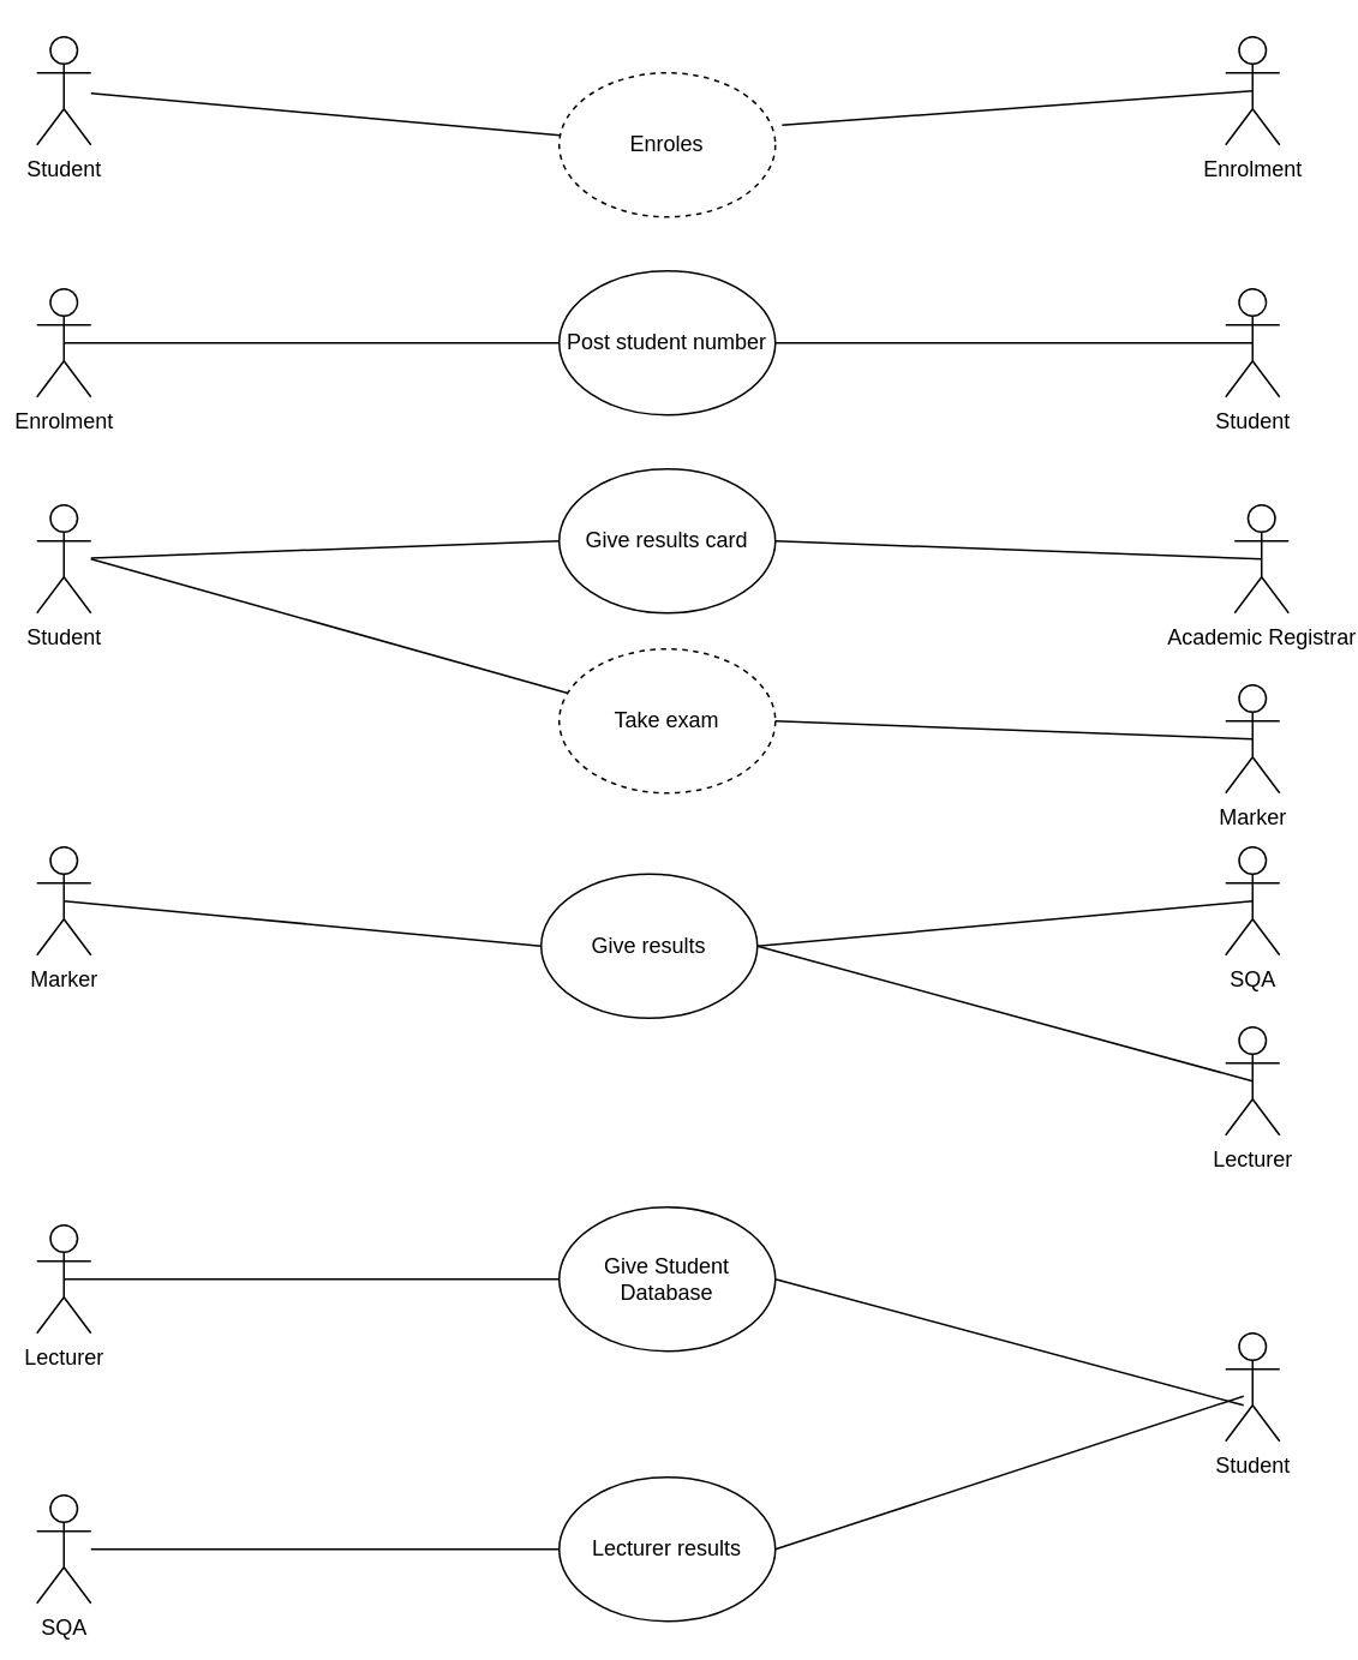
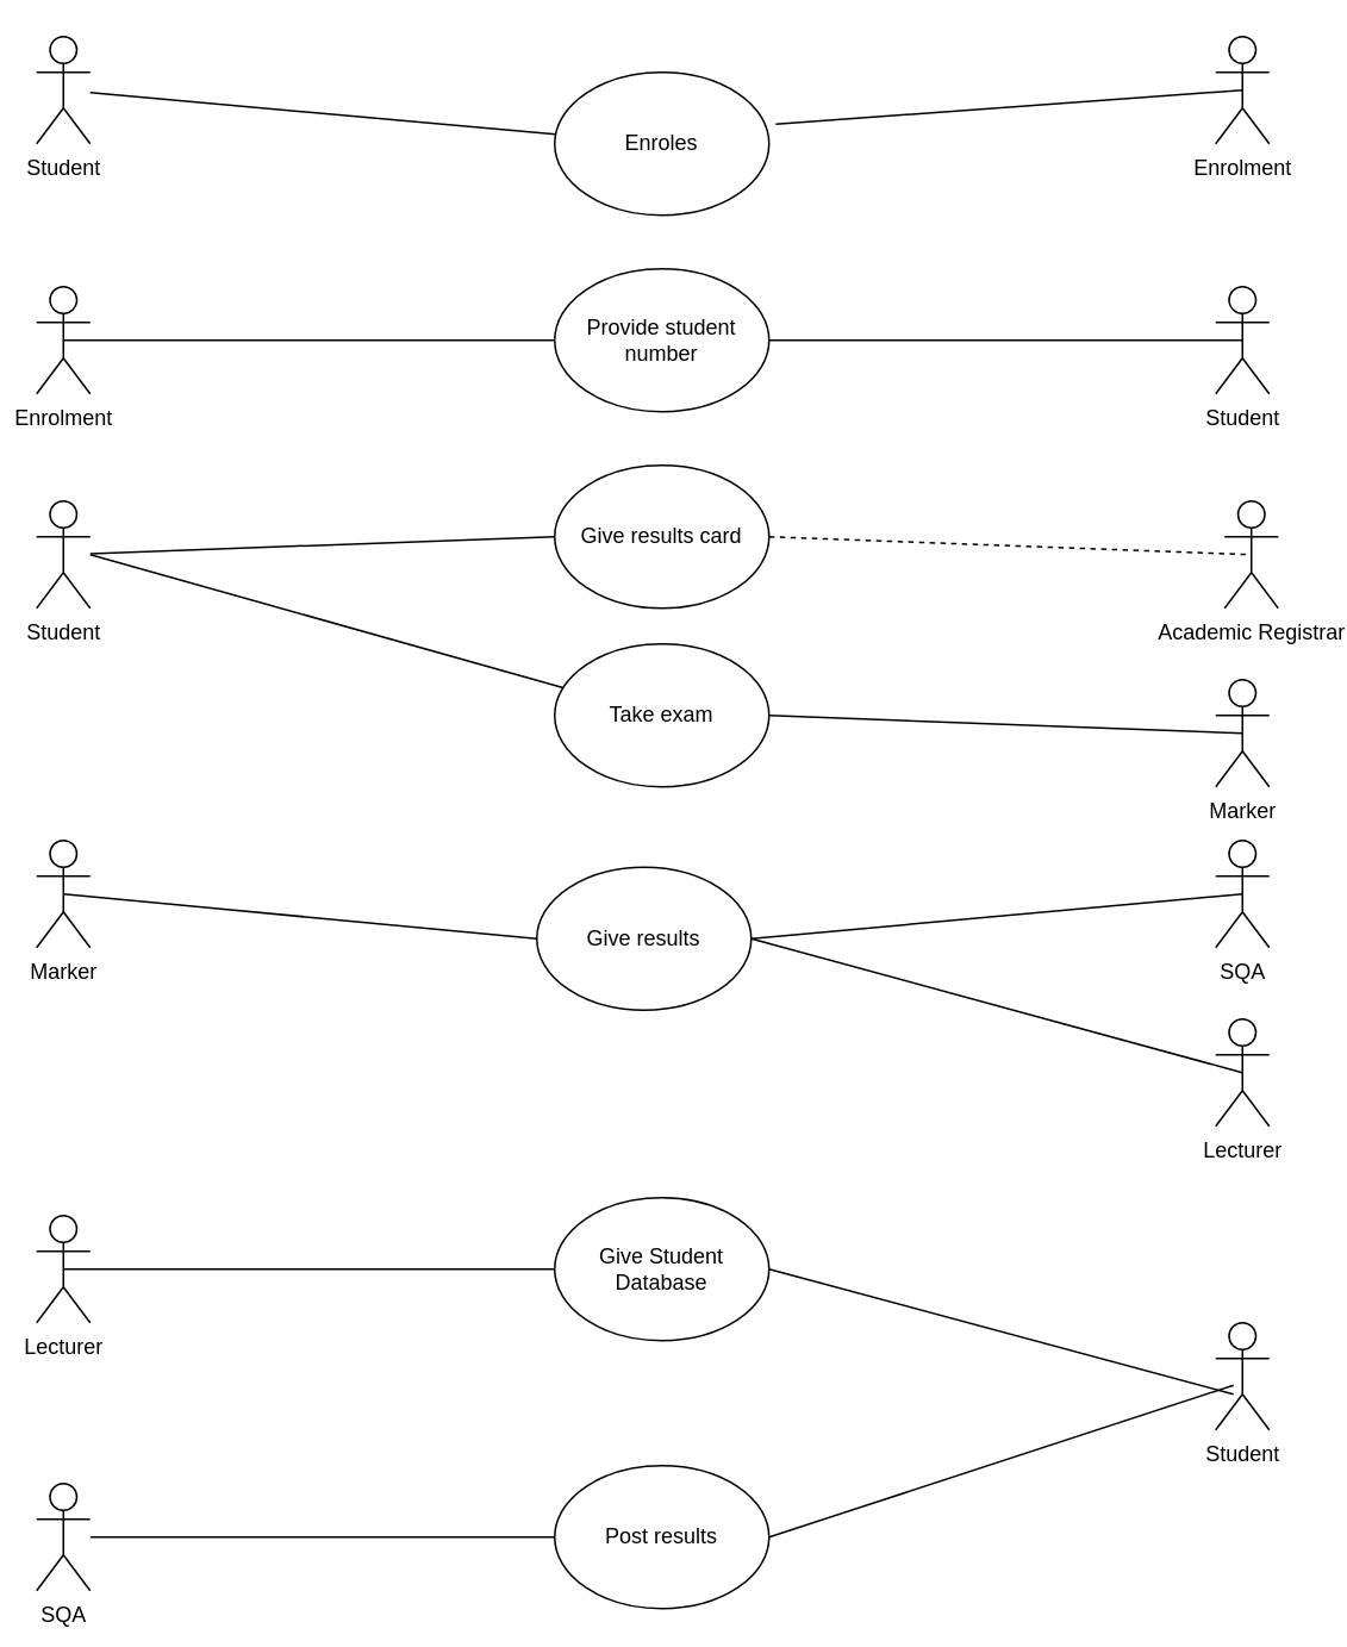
  <mxCell id="0" />
  <mxCell id="1" parent="0" />
  <mxCell id="2" value="Student" style="shape=umlActor;verticalLabelPosition=bottom;verticalAlign=top;html=1;outlineConnect=0;" vertex="1" parent="1"><mxGeometry x="20" y="20" width="30" height="60" as="geometry" /></mxCell>
  <mxCell id="3" value="Enrolment" style="shape=umlActor;verticalLabelPosition=bottom;verticalAlign=top;html=1;outlineConnect=0;" vertex="1" parent="1"><mxGeometry x="680" y="20" width="30" height="60" as="geometry" /></mxCell>
- <mxCell id="4" value="Enroles" style="ellipse;whiteSpace=wrap;html=1;dashed=1;" vertex="1" parent="1"><mxGeometry x="310" y="40" width="120" height="80" as="geometry" /></mxCell>
+ <mxCell id="4" value="Enroles" style="ellipse;whiteSpace=wrap;html=1;" vertex="1" parent="1"><mxGeometry x="310" y="40" width="120" height="80" as="geometry" /></mxCell>
  <mxCell id="5" value="" style="endArrow=none;html=1;" edge="1" parent="1" source="2" target="4"><mxGeometry width="50" height="50" relative="1" as="geometry"><mxPoint x="340" y="290" as="sourcePoint" /><mxPoint x="390" y="240" as="targetPoint" /></mxGeometry></mxCell>
  <mxCell id="6" value="" style="endArrow=none;html=1;exitX=1.031;exitY=0.363;exitDx=0;exitDy=0;exitPerimeter=0;entryX=0.5;entryY=0.5;entryDx=0;entryDy=0;entryPerimeter=0;" edge="1" parent="1" source="4" target="3"><mxGeometry width="50" height="50" relative="1" as="geometry"><mxPoint x="340" y="290" as="sourcePoint" /><mxPoint x="390" y="240" as="targetPoint" /></mxGeometry></mxCell>
- <mxCell id="7" value="Post student number" style="ellipse;whiteSpace=wrap;html=1;" vertex="1" parent="1"><mxGeometry x="310" y="150" width="120" height="80" as="geometry" /></mxCell>
+ <mxCell id="7" value="Provide student number" style="ellipse;whiteSpace=wrap;html=1;" vertex="1" parent="1"><mxGeometry x="310" y="150" width="120" height="80" as="geometry" /></mxCell>
  <mxCell id="8" value="Enrolment" style="shape=umlActor;verticalLabelPosition=bottom;verticalAlign=top;html=1;outlineConnect=0;" vertex="1" parent="1"><mxGeometry x="20" y="160" width="30" height="60" as="geometry" /></mxCell>
  <mxCell id="9" value="" style="endArrow=none;html=1;exitX=0.5;exitY=0.5;exitDx=0;exitDy=0;exitPerimeter=0;entryX=0;entryY=0.5;entryDx=0;entryDy=0;" edge="1" parent="1" source="8" target="7"><mxGeometry width="50" height="50" relative="1" as="geometry"><mxPoint x="340" y="280" as="sourcePoint" /><mxPoint x="390" y="230" as="targetPoint" /></mxGeometry></mxCell>
  <mxCell id="10" value="Student" style="shape=umlActor;verticalLabelPosition=bottom;verticalAlign=top;html=1;outlineConnect=0;" vertex="1" parent="1"><mxGeometry x="680" y="160" width="30" height="60" as="geometry" /></mxCell>
  <mxCell id="11" value="" style="endArrow=none;html=1;entryX=1;entryY=0.5;entryDx=0;entryDy=0;exitX=0.5;exitY=0.5;exitDx=0;exitDy=0;exitPerimeter=0;" edge="1" parent="1" source="10" target="7"><mxGeometry width="50" height="50" relative="1" as="geometry"><mxPoint x="340" y="280" as="sourcePoint" /><mxPoint x="390" y="230" as="targetPoint" /></mxGeometry></mxCell>
  <mxCell id="12" value="Student" style="shape=umlActor;verticalLabelPosition=bottom;verticalAlign=top;html=1;outlineConnect=0;" vertex="1" parent="1"><mxGeometry x="20" y="280" width="30" height="60" as="geometry" /></mxCell>
  <mxCell id="13" value="Give results card" style="ellipse;whiteSpace=wrap;html=1;" vertex="1" parent="1"><mxGeometry x="310" y="260" width="120" height="80" as="geometry" /></mxCell>
  <mxCell id="14" value="Marker" style="shape=umlActor;verticalLabelPosition=bottom;verticalAlign=top;html=1;outlineConnect=0;" vertex="1" parent="1"><mxGeometry x="680" y="380" width="30" height="60" as="geometry" /></mxCell>
  <mxCell id="15" value="Academic Registrar" style="shape=umlActor;verticalLabelPosition=bottom;verticalAlign=top;html=1;outlineConnect=0;" vertex="1" parent="1"><mxGeometry x="685" y="280" width="30" height="60" as="geometry" /></mxCell>
  <mxCell id="16" value="" style="endArrow=none;html=1;exitX=0;exitY=0.5;exitDx=0;exitDy=0;" edge="1" parent="1" source="13" target="12"><mxGeometry width="50" height="50" relative="1" as="geometry"><mxPoint x="420" y="360" as="sourcePoint" /><mxPoint x="470" y="310" as="targetPoint" /></mxGeometry></mxCell>
- <mxCell id="17" value="" style="endArrow=none;html=1;exitX=1;exitY=0.5;exitDx=0;exitDy=0;entryX=0.5;entryY=0.5;entryDx=0;entryDy=0;entryPerimeter=0;" edge="1" parent="1" source="13" target="15"><mxGeometry width="50" height="50" relative="1" as="geometry"><mxPoint x="420" y="360" as="sourcePoint" /><mxPoint x="470" y="310" as="targetPoint" /></mxGeometry></mxCell>
- <mxCell id="18" value="Take exam" style="ellipse;whiteSpace=wrap;html=1;dashed=1;" vertex="1" parent="1"><mxGeometry x="310" y="360" width="120" height="80" as="geometry" /></mxCell>
+ <mxCell id="17" value="" style="endArrow=none;html=1;exitX=1;exitY=0.5;exitDx=0;exitDy=0;entryX=0.5;entryY=0.5;entryDx=0;entryDy=0;entryPerimeter=0;dashed=1;" edge="1" parent="1" source="13" target="15"><mxGeometry width="50" height="50" relative="1" as="geometry"><mxPoint x="420" y="360" as="sourcePoint" /><mxPoint x="470" y="310" as="targetPoint" /></mxGeometry></mxCell>
+ <mxCell id="18" value="Take exam" style="ellipse;whiteSpace=wrap;html=1;" vertex="1" parent="1"><mxGeometry x="310" y="360" width="120" height="80" as="geometry" /></mxCell>
  <mxCell id="19" value="" style="endArrow=none;html=1;" edge="1" parent="1" target="18"><mxGeometry width="50" height="50" relative="1" as="geometry"><mxPoint x="50" y="310" as="sourcePoint" /><mxPoint x="470" y="310" as="targetPoint" /></mxGeometry></mxCell>
  <mxCell id="20" value="" style="endArrow=none;html=1;exitX=1;exitY=0.5;exitDx=0;exitDy=0;" edge="1" parent="1" source="18"><mxGeometry width="50" height="50" relative="1" as="geometry"><mxPoint x="420" y="360" as="sourcePoint" /><mxPoint x="695" y="410" as="targetPoint" /></mxGeometry></mxCell>
  <mxCell id="21" value="Lecturer" style="shape=umlActor;verticalLabelPosition=bottom;verticalAlign=top;html=1;outlineConnect=0;" vertex="1" parent="1"><mxGeometry x="20" y="680" width="30" height="60" as="geometry" /></mxCell>
  <mxCell id="22" value="Marker" style="shape=umlActor;verticalLabelPosition=bottom;verticalAlign=top;html=1;outlineConnect=0;" vertex="1" parent="1"><mxGeometry x="20" y="470" width="30" height="60" as="geometry" /></mxCell>
  <mxCell id="23" value="Give results" style="ellipse;whiteSpace=wrap;html=1;" vertex="1" parent="1"><mxGeometry x="300" y="485" width="120" height="80" as="geometry" /></mxCell>
  <mxCell id="24" value="SQA" style="shape=umlActor;verticalLabelPosition=bottom;verticalAlign=top;html=1;outlineConnect=0;" vertex="1" parent="1"><mxGeometry x="680" y="470" width="30" height="60" as="geometry" /></mxCell>
  <mxCell id="25" value="Lecturer" style="shape=umlActor;verticalLabelPosition=bottom;verticalAlign=top;html=1;outlineConnect=0;" vertex="1" parent="1"><mxGeometry x="680" y="570" width="30" height="60" as="geometry" /></mxCell>
  <mxCell id="26" value="" style="endArrow=none;html=1;exitX=0.5;exitY=0.5;exitDx=0;exitDy=0;exitPerimeter=0;entryX=0;entryY=0.5;entryDx=0;entryDy=0;" edge="1" parent="1" source="22" target="23"><mxGeometry width="50" height="50" relative="1" as="geometry"><mxPoint x="420" y="740" as="sourcePoint" /><mxPoint x="470" y="690" as="targetPoint" /></mxGeometry></mxCell>
  <mxCell id="27" value="" style="endArrow=none;html=1;exitX=1;exitY=0.5;exitDx=0;exitDy=0;entryX=0.5;entryY=0.5;entryDx=0;entryDy=0;entryPerimeter=0;" edge="1" parent="1" source="23" target="24"><mxGeometry width="50" height="50" relative="1" as="geometry"><mxPoint x="420" y="740" as="sourcePoint" /><mxPoint x="470" y="690" as="targetPoint" /></mxGeometry></mxCell>
  <mxCell id="28" value="" style="endArrow=none;html=1;exitX=1;exitY=0.5;exitDx=0;exitDy=0;entryX=0.5;entryY=0.5;entryDx=0;entryDy=0;entryPerimeter=0;" edge="1" parent="1" source="23" target="25"><mxGeometry width="50" height="50" relative="1" as="geometry"><mxPoint x="420" y="740" as="sourcePoint" /><mxPoint x="470" y="690" as="targetPoint" /></mxGeometry></mxCell>
  <mxCell id="29" value="Give Student Database" style="ellipse;whiteSpace=wrap;html=1;" vertex="1" parent="1"><mxGeometry x="310" y="670" width="120" height="80" as="geometry" /></mxCell>
  <mxCell id="30" value="" style="endArrow=none;html=1;exitX=0.5;exitY=0.5;exitDx=0;exitDy=0;exitPerimeter=0;entryX=0;entryY=0.5;entryDx=0;entryDy=0;" edge="1" parent="1" source="21" target="29"><mxGeometry width="50" height="50" relative="1" as="geometry"><mxPoint x="420" y="780" as="sourcePoint" /><mxPoint x="470" y="730" as="targetPoint" /></mxGeometry></mxCell>
  <mxCell id="31" value="Student" style="shape=umlActor;verticalLabelPosition=bottom;verticalAlign=top;html=1;outlineConnect=0;" vertex="1" parent="1"><mxGeometry x="680" y="740" width="30" height="60" as="geometry" /></mxCell>
  <mxCell id="32" value="" style="endArrow=none;html=1;entryX=1;entryY=0.5;entryDx=0;entryDy=0;" edge="1" parent="1" target="29"><mxGeometry width="50" height="50" relative="1" as="geometry"><mxPoint x="690" y="780" as="sourcePoint" /><mxPoint x="420" y="710" as="targetPoint" /></mxGeometry></mxCell>
  <mxCell id="33" value="SQA" style="shape=umlActor;verticalLabelPosition=bottom;verticalAlign=top;html=1;outlineConnect=0;" vertex="1" parent="1"><mxGeometry x="20" y="830" width="30" height="60" as="geometry" /></mxCell>
- <mxCell id="34" value="Lecturer results" style="ellipse;whiteSpace=wrap;html=1;" vertex="1" parent="1"><mxGeometry x="310" y="820" width="120" height="80" as="geometry" /></mxCell>
+ <mxCell id="34" value="Post results" style="ellipse;whiteSpace=wrap;html=1;" vertex="1" parent="1"><mxGeometry x="310" y="820" width="120" height="80" as="geometry" /></mxCell>
  <mxCell id="35" value="" style="endArrow=none;html=1;exitX=0;exitY=0.5;exitDx=0;exitDy=0;" edge="1" parent="1" source="34" target="33"><mxGeometry width="50" height="50" relative="1" as="geometry"><mxPoint x="420" y="780" as="sourcePoint" /><mxPoint x="470" y="730" as="targetPoint" /></mxGeometry></mxCell>
  <mxCell id="36" value="" style="endArrow=none;html=1;exitX=1;exitY=0.5;exitDx=0;exitDy=0;" edge="1" parent="1" source="34"><mxGeometry width="50" height="50" relative="1" as="geometry"><mxPoint x="420" y="780" as="sourcePoint" /><mxPoint x="690" y="775" as="targetPoint" /></mxGeometry></mxCell>
